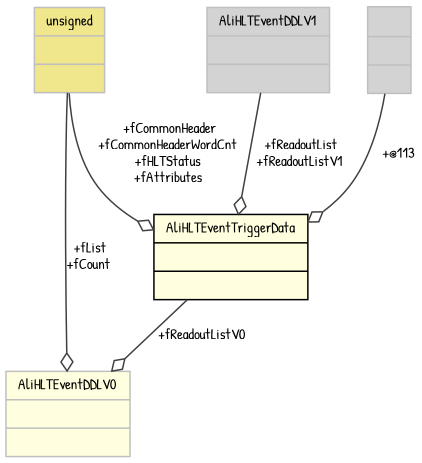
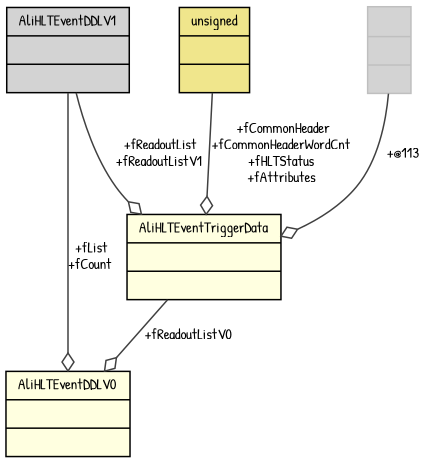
  digraph {
    fontname="Patrick Hand"
    node [color=black fillcolor=lightyellow fontname="Patrick Hand" fontsize=10 shape=record style=filled]
    edge [arrowhead=odiamond color=grey25 fontname="Patrick Hand" fontsize=10 labelfontname=Helvetica labelfontsize=10 style=solid]
    n1 [fontcolor=black height=0.2 label="{AliHLTEventTriggerData\n||}" width=0.4]
-   n2 [color=grey75 height=0.2 label="{AliHLTEventDDLV0\n||}" width=0.4]
-   n3 [color=grey75 fillcolor=khaki height=0.2 label="{unsigned\n||}" width=0.4]
-   n4 [color=grey75 fillcolor=lightgrey height=0.2 label="{AliHLTEventDDLV1\n||}" width=0.4]
+   n2 [height=0.2 label="{AliHLTEventDDLV0\n||}" width=0.4]
+   n3 [fillcolor=khaki height=0.2 label="{unsigned\n||}" width=0.4]
+   n4 [fillcolor=lightgrey height=0.2 label="{AliHLTEventDDLV1\n||}" width=0.4]
    n5 [color=grey75 fillcolor=lightgrey height=0.2 label="{\n||}" width=0.4]
    n1 -> n2 [label=" +fReadoutListV0"]
    n3 -> n1 [label=" +fCommonHeader\n+fCommonHeaderWordCnt\n+fHLTStatus\n+fAttributes"]
-   n3 -> n2 [label=" +fList\n+fCount"]
+   n4 -> n2 [label=" +fList\n+fCount"]
    n4 -> n1 [label=" +fReadoutList\n+fReadoutListV1"]
    n5 -> n1 [label=" +@113"]
  }
